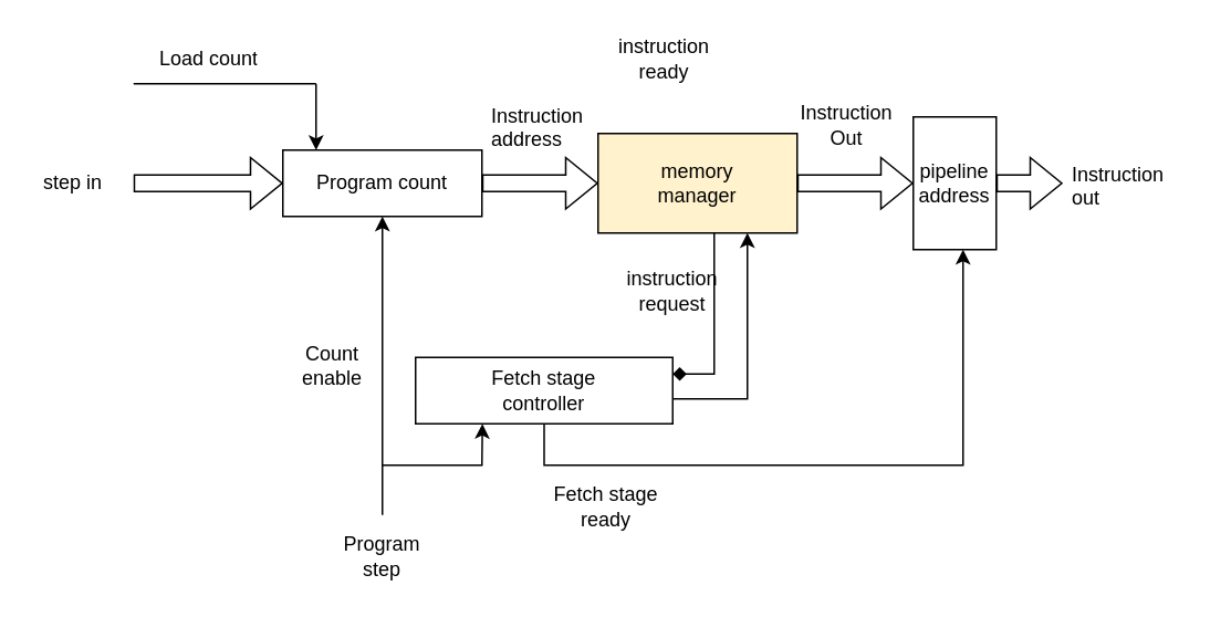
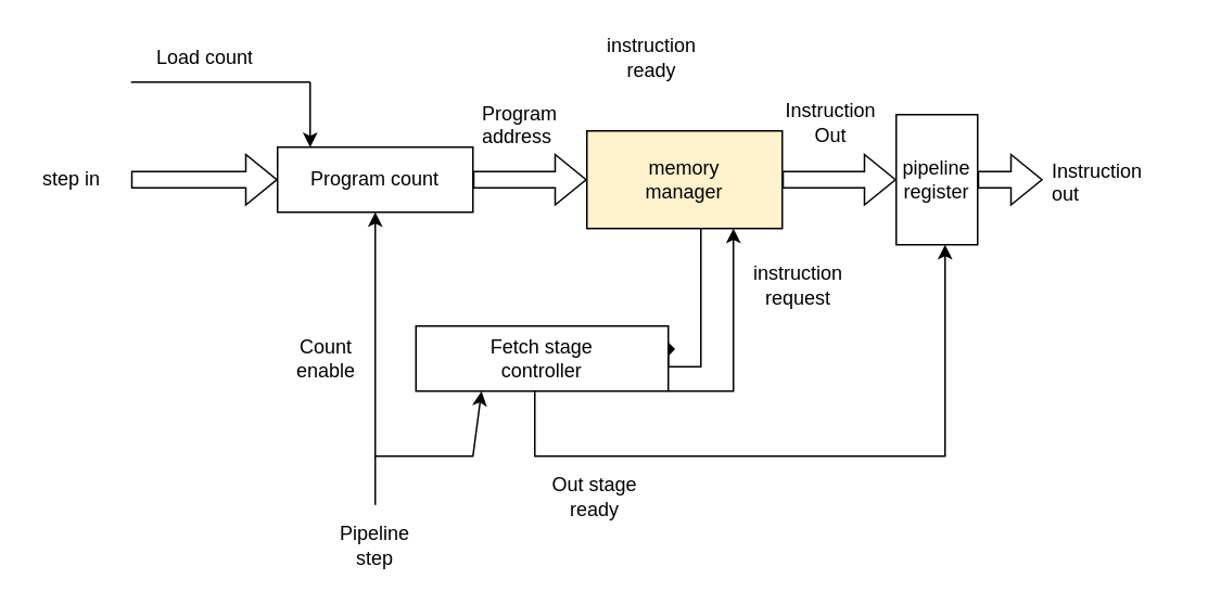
  <mxCell id="0" />
  <mxCell id="1" parent="0" />
  <mxCell id="2" value="Program count" style="rounded=0;whiteSpace=wrap;html=1;" parent="1" vertex="1"><mxGeometry x="170" y="90" width="120" height="40" as="geometry" /></mxCell>
  <mxCell id="3" value="" style="shape=flexArrow;endArrow=classic;html=1;rounded=0;entryX=0;entryY=0.5;entryDx=0;entryDy=0;" parent="1" target="2" edge="1"><mxGeometry width="50" height="50" relative="1" as="geometry"><mxPoint x="80" y="110" as="sourcePoint" /><mxPoint x="280" y="190" as="targetPoint" /></mxGeometry></mxCell>
  <mxCell id="4" value="" style="endArrow=none;html=1;rounded=0;" parent="1" edge="1"><mxGeometry width="50" height="50" relative="1" as="geometry"><mxPoint x="80" y="50" as="sourcePoint" /><mxPoint x="190" y="50" as="targetPoint" /></mxGeometry></mxCell>
  <mxCell id="5" value="" style="shape=flexArrow;endArrow=classic;html=1;rounded=0;exitX=1;exitY=0.5;exitDx=0;exitDy=0;entryX=0;entryY=0.5;entryDx=0;entryDy=0;" parent="1" source="2" edge="1" target="10"><mxGeometry width="50" height="50" relative="1" as="geometry"><mxPoint x="140" y="170" as="sourcePoint" /><mxPoint x="370" y="110" as="targetPoint" /></mxGeometry></mxCell>
  <mxCell id="6" value="&lt;div&gt;step in&lt;/div&gt;" style="text;strokeColor=none;fillColor=none;align=left;verticalAlign=middle;spacingLeft=4;spacingRight=4;overflow=hidden;points=[[0,0.5],[1,0.5]];portConstraint=eastwest;rotatable=0;whiteSpace=wrap;html=1;" parent="1" vertex="1"><mxGeometry x="20" y="95" width="60" height="30" as="geometry" /></mxCell>
  <mxCell id="7" value="&lt;div&gt;Load count&lt;/div&gt;" style="text;strokeColor=none;fillColor=none;align=left;verticalAlign=middle;spacingLeft=4;spacingRight=4;overflow=hidden;points=[[0,0.5],[1,0.5]];portConstraint=eastwest;rotatable=0;whiteSpace=wrap;html=1;" parent="1" vertex="1"><mxGeometry x="90" y="20" width="80" height="30" as="geometry" /></mxCell>
- <mxCell id="8" value="&lt;div&gt;Instruction &lt;br&gt;&lt;/div&gt;&lt;div&gt;address&lt;br&gt;&lt;/div&gt;" style="text;strokeColor=none;fillColor=none;align=left;verticalAlign=middle;spacingLeft=4;spacingRight=4;overflow=hidden;points=[[0,0.5],[1,0.5]];portConstraint=eastwest;rotatable=0;whiteSpace=wrap;html=1;" parent="1" vertex="1"><mxGeometry x="290" y="60" width="70" height="30" as="geometry" /></mxCell>
+ <mxCell id="8" value="&lt;div&gt;Program &lt;br&gt;&lt;/div&gt;&lt;div&gt;address&lt;br&gt;&lt;/div&gt;" style="text;strokeColor=none;fillColor=none;align=left;verticalAlign=middle;spacingLeft=4;spacingRight=4;overflow=hidden;points=[[0,0.5],[1,0.5]];portConstraint=eastwest;rotatable=0;whiteSpace=wrap;html=1;" parent="1" vertex="1"><mxGeometry x="290" y="60" width="70" height="30" as="geometry" /></mxCell>
  <mxCell id="9" style="edgeStyle=orthogonalEdgeStyle;rounded=0;orthogonalLoop=1;jettySize=auto;html=1;entryX=1;entryY=0.25;entryDx=0;entryDy=0;endArrow=diamond;" edge="1" parent="1" source="10" target="18"><mxGeometry relative="1" as="geometry"><Array as="points"><mxPoint x="430" y="225" /></Array></mxGeometry></mxCell>
  <mxCell id="10" value="&lt;div&gt;memory&lt;/div&gt;&lt;div&gt;manager&lt;br&gt;&lt;/div&gt;" style="rounded=0;whiteSpace=wrap;html=1;fillColor=#fff2cc;" parent="1" vertex="1"><mxGeometry x="360" y="80" width="120" height="60" as="geometry" /></mxCell>
  <mxCell id="11" value="" style="shape=flexArrow;endArrow=classic;html=1;rounded=0;exitX=1;exitY=0.5;exitDx=0;exitDy=0;entryX=0;entryY=0.5;entryDx=0;entryDy=0;" parent="1" source="10" target="14" edge="1"><mxGeometry width="50" height="50" relative="1" as="geometry"><mxPoint x="350" y="130" as="sourcePoint" /><mxPoint x="530" y="120" as="targetPoint" /></mxGeometry></mxCell>
  <mxCell id="12" value="&lt;div&gt;Instruction out&lt;/div&gt;" style="text;strokeColor=none;fillColor=none;align=left;verticalAlign=middle;spacingLeft=4;spacingRight=4;overflow=hidden;points=[[0,0.5],[1,0.5]];portConstraint=eastwest;rotatable=0;whiteSpace=wrap;html=1;" parent="1" vertex="1"><mxGeometry x="640" y="95" width="80" height="30" as="geometry" /></mxCell>
  <mxCell id="13" value="" style="endArrow=classic;html=1;rounded=0;entryX=0.167;entryY=0;entryDx=0;entryDy=0;entryPerimeter=0;" parent="1" target="2" edge="1"><mxGeometry width="50" height="50" relative="1" as="geometry"><mxPoint x="190" y="50" as="sourcePoint" /><mxPoint x="260" y="60" as="targetPoint" /></mxGeometry></mxCell>
- <mxCell id="14" value="&lt;div&gt;pipeline&lt;/div&gt;&lt;div&gt;address&lt;br&gt;&lt;/div&gt;" style="rounded=0;whiteSpace=wrap;html=1;" parent="1" vertex="1"><mxGeometry x="550" y="70" width="50" height="80" as="geometry" /></mxCell>
+ <mxCell id="14" value="&lt;div&gt;pipeline&lt;/div&gt;&lt;div&gt;register&lt;br&gt;&lt;/div&gt;" style="rounded=0;whiteSpace=wrap;html=1;" parent="1" vertex="1"><mxGeometry x="550" y="70" width="50" height="80" as="geometry" /></mxCell>
  <mxCell id="15" value="" style="shape=flexArrow;endArrow=classic;html=1;rounded=0;exitX=1;exitY=0.5;exitDx=0;exitDy=0;entryX=0;entryY=0.5;entryDx=0;entryDy=0;" parent="1" source="14" target="12" edge="1"><mxGeometry width="50" height="50" relative="1" as="geometry"><mxPoint x="600" y="60" as="sourcePoint" /><mxPoint x="650" y="10" as="targetPoint" /></mxGeometry></mxCell>
  <mxCell id="16" style="edgeStyle=orthogonalEdgeStyle;rounded=0;orthogonalLoop=1;jettySize=auto;html=1;" edge="1" parent="1" source="18"><mxGeometry relative="1" as="geometry"><mxPoint x="450" y="140" as="targetPoint" /><Array as="points"><mxPoint x="450" y="240" /><mxPoint x="450" y="140" /></Array></mxGeometry></mxCell>
  <mxCell id="17" style="edgeStyle=orthogonalEdgeStyle;rounded=0;orthogonalLoop=1;jettySize=auto;html=1;" edge="1" parent="1" source="18"><mxGeometry relative="1" as="geometry"><mxPoint x="580" y="150" as="targetPoint" /><Array as="points"><mxPoint x="328" y="280" /><mxPoint x="580" y="280" /></Array></mxGeometry></mxCell>
- <mxCell id="18" value="&lt;div&gt;Fetch stage&lt;/div&gt;&lt;div&gt;controller&lt;br&gt;&lt;/div&gt;" style="rounded=0;whiteSpace=wrap;html=1;" vertex="1" parent="1"><mxGeometry x="250" y="215" width="155" height="40" as="geometry" /></mxCell>
+ <mxCell id="18" value="&lt;div&gt;Fetch stage&lt;/div&gt;&lt;div&gt;controller&lt;br&gt;&lt;/div&gt;" style="rounded=0;whiteSpace=wrap;html=1;" vertex="1" parent="1"><mxGeometry x="255" y="200" width="155" height="40" as="geometry" /></mxCell>
  <mxCell id="19" value="&lt;div&gt;Count&lt;/div&gt;&lt;div&gt;enable&lt;br&gt;&lt;/div&gt;" style="text;html=1;strokeColor=none;fillColor=none;align=center;verticalAlign=middle;whiteSpace=wrap;rounded=0;" vertex="1" parent="1"><mxGeometry x="170" y="205" width="60" height="30" as="geometry" /></mxCell>
- <mxCell id="20" value="&lt;div&gt;instruction&lt;/div&gt;&lt;div&gt;request&lt;br&gt;&lt;/div&gt;" style="text;html=1;strokeColor=none;fillColor=none;align=center;verticalAlign=middle;whiteSpace=wrap;rounded=0;" vertex="1" parent="1"><mxGeometry x="375" y="160" width="60" height="30" as="geometry" /></mxCell>
+ <mxCell id="20" value="&lt;div&gt;instruction&lt;/div&gt;&lt;div&gt;request&lt;br&gt;&lt;/div&gt;" style="text;html=1;strokeColor=none;fillColor=none;align=center;verticalAlign=middle;whiteSpace=wrap;rounded=0;" vertex="1" parent="1"><mxGeometry x="460" y="160" width="60" height="30" as="geometry" /></mxCell>
  <mxCell id="21" value="&lt;div&gt;instruction&lt;/div&gt;&lt;div&gt;ready&lt;br&gt;&lt;/div&gt;" style="text;html=1;strokeColor=none;fillColor=none;align=center;verticalAlign=middle;whiteSpace=wrap;rounded=0;" vertex="1" parent="1"><mxGeometry x="370" y="20" width="60" height="30" as="geometry" /></mxCell>
- <mxCell id="22" value="Fetch stage ready" style="text;html=1;strokeColor=none;fillColor=none;align=center;verticalAlign=middle;whiteSpace=wrap;rounded=0;" vertex="1" parent="1"><mxGeometry x="325" y="290" width="80" height="30" as="geometry" /></mxCell>
+ <mxCell id="22" value="Out stage ready" style="text;html=1;strokeColor=none;fillColor=none;align=center;verticalAlign=middle;whiteSpace=wrap;rounded=0;" vertex="1" parent="1"><mxGeometry x="325" y="290" width="80" height="30" as="geometry" /></mxCell>
  <mxCell id="23" value="&lt;div&gt;Instruction&lt;/div&gt;&lt;div&gt;Out&lt;br&gt;&lt;/div&gt;" style="text;html=1;strokeColor=none;fillColor=none;align=center;verticalAlign=middle;whiteSpace=wrap;rounded=0;" vertex="1" parent="1"><mxGeometry x="480" y="60" width="60" height="30" as="geometry" /></mxCell>
- <mxCell id="24" value="Program step" style="text;html=1;strokeColor=none;fillColor=none;align=center;verticalAlign=middle;whiteSpace=wrap;rounded=0;" vertex="1" parent="1"><mxGeometry x="200" y="320" width="60" height="30" as="geometry" /></mxCell>
+ <mxCell id="24" value="Pipeline step" style="text;html=1;strokeColor=none;fillColor=none;align=center;verticalAlign=middle;whiteSpace=wrap;rounded=0;" vertex="1" parent="1"><mxGeometry x="200" y="320" width="60" height="30" as="geometry" /></mxCell>
  <mxCell id="25" value="" style="endArrow=classic;html=1;rounded=0;entryX=0.5;entryY=1;entryDx=0;entryDy=0;" edge="1" parent="1" target="2"><mxGeometry width="50" height="50" relative="1" as="geometry"><mxPoint x="230" y="310" as="sourcePoint" /><mxPoint x="230" y="240" as="targetPoint" /></mxGeometry></mxCell>
  <mxCell id="26" value="" style="endArrow=classic;html=1;rounded=0;entryX=0.26;entryY=1.001;entryDx=0;entryDy=0;entryPerimeter=0;" edge="1" parent="1" target="18"><mxGeometry width="50" height="50" relative="1" as="geometry"><mxPoint x="230" y="280" as="sourcePoint" /><mxPoint x="290" y="260" as="targetPoint" /><Array as="points"><mxPoint x="290" y="280" /></Array></mxGeometry></mxCell>
